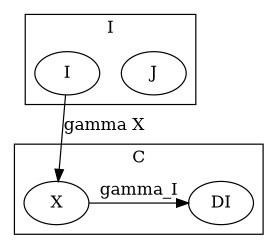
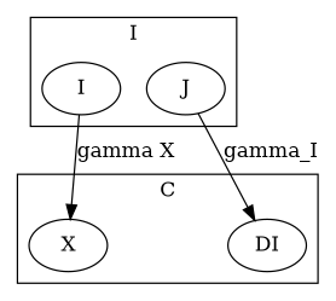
  digraph {
    fontname="DejaVu Serif"
    node [fontname="DejaVu Serif"]
    edge [fontname="DejaVu Serif"]
    X
    DI
    I
    J
    subgraph cluster_1 {
      label=C
      subgraph sub_2 {
        label=C
        rank=same
        X
        DI
      }
    }
    subgraph cluster_3 {
      label=I
      I
      J
    }
-   X -> DI [label=gamma_I]
+   J -> DI [label=gamma_I]
    I -> X [label="gamma X"]
  }
